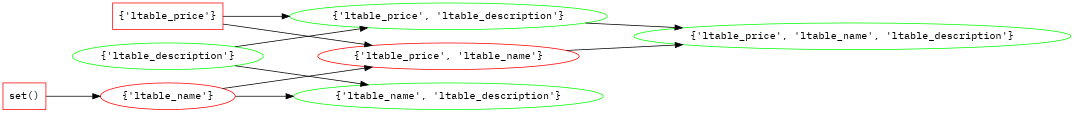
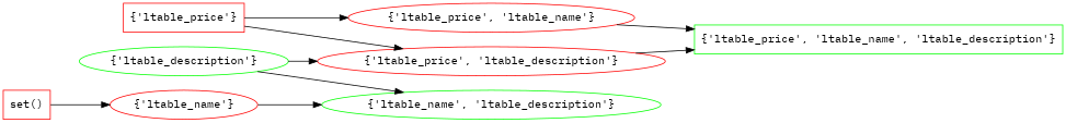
  digraph {
    fontname="IBM Plex Mono"
    rankdir=LR
    splines=line
    node [color=red fontname="IBM Plex Mono"]
    edge [fontname="IBM Plex Mono"]
-   "{'ltable_price', 'ltable_name', 'ltable_description'}" [color=green shape=ellipse]
+   "{'ltable_price', 'ltable_name', 'ltable_description'}" [color=green shape=box]
    "set()" [shape=box]
    "{'ltable_name'}"
    "{'ltable_name', 'ltable_description'}" [color=green]
    "{'ltable_price', 'ltable_name'}"
    "{'ltable_description'}" [color=green]
-   "{'ltable_price', 'ltable_description'}" [color=green]
+   "{'ltable_price', 'ltable_description'}"
    "{'ltable_price'}" [shape=box]
    "set()" -> "{'ltable_name'}"
    "{'ltable_name'}" -> "{'ltable_name', 'ltable_description'}"
-   "{'ltable_name'}" -> "{'ltable_price', 'ltable_name'}"
    "{'ltable_price', 'ltable_name'}" -> "{'ltable_price', 'ltable_name', 'ltable_description'}"
    "{'ltable_description'}" -> "{'ltable_name', 'ltable_description'}"
    "{'ltable_description'}" -> "{'ltable_price', 'ltable_description'}"
    "{'ltable_price', 'ltable_description'}" -> "{'ltable_price', 'ltable_name', 'ltable_description'}"
    "{'ltable_price'}" -> "{'ltable_price', 'ltable_name'}"
    "{'ltable_price'}" -> "{'ltable_price', 'ltable_description'}"
  }
